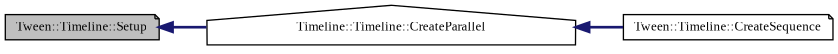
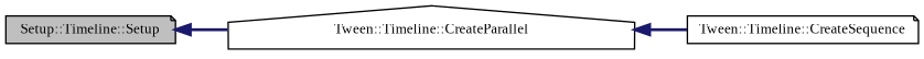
  digraph {
    fontname="Liberation Serif"
    rankdir=LR
    node [color=black fontname="Liberation Serif" fontsize=10 shape=note]
    edge [color=midnightblue dir=back fontname="Liberation Serif" fontsize=10 labelfontname=FreeSans labelfontsize=10 style=bold]
-   n1 [fillcolor=grey75 fontcolor=black height=0.2 label="Tween::Timeline::Setup" style=filled width=0.4]
-   n2 [height=0.2 label="Timeline::Timeline::CreateParallel" shape=house width=0.4]
+   n1 [fillcolor=grey75 fontcolor=black height=0.2 label="Setup::Timeline::Setup" style=filled width=0.4]
+   n2 [height=0.2 label="Tween::Timeline::CreateParallel" shape=house width=0.4]
    n3 [height=0.2 label="Tween::Timeline::CreateSequence" width=0.4]
    n1 -> n2
    n2 -> n3
  }
